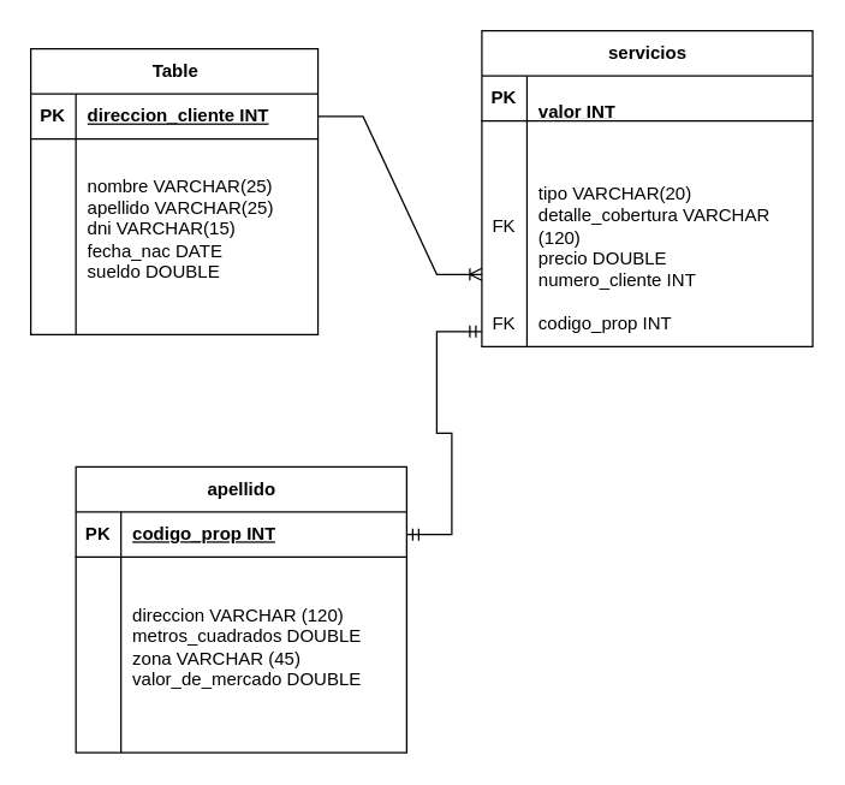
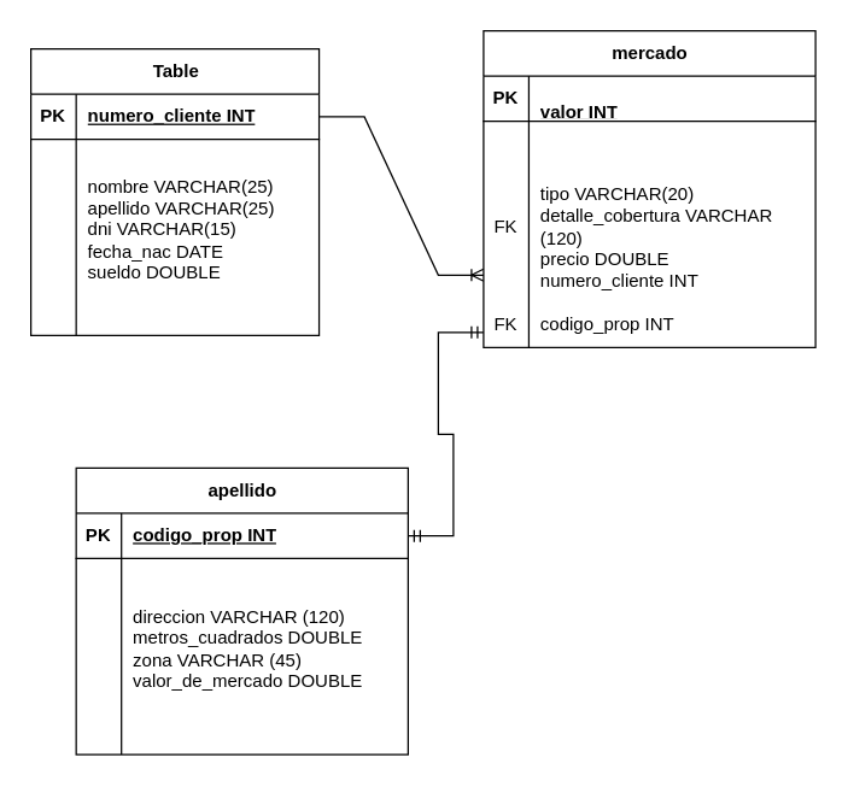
  <mxCell id="0" />
  <mxCell id="1" parent="0" />
  <mxCell id="2" value="Table" style="shape=table;startSize=30;container=1;collapsible=1;childLayout=tableLayout;fixedRows=1;rowLines=0;fontStyle=1;align=center;resizeLast=1;html=1;" vertex="1" parent="1"><mxGeometry x="20" y="32" width="191" height="190" as="geometry" /></mxCell>
  <mxCell id="3" value="" style="shape=tableRow;horizontal=0;startSize=0;swimlaneHead=0;swimlaneBody=0;fillColor=none;collapsible=0;dropTarget=0;points=[[0,0.5],[1,0.5]];portConstraint=eastwest;top=0;left=0;right=0;bottom=1;" vertex="1" parent="2"><mxGeometry y="30" width="191" height="30" as="geometry" /></mxCell>
  <mxCell id="4" value="PK" style="shape=partialRectangle;connectable=0;fillColor=none;top=0;left=0;bottom=0;right=0;fontStyle=1;overflow=hidden;whiteSpace=wrap;html=1;" vertex="1" parent="3"><mxGeometry width="30" height="30" as="geometry"><mxRectangle width="30" height="30" as="alternateBounds" /></mxGeometry></mxCell>
- <mxCell id="5" value="direccion_cliente INT" style="shape=partialRectangle;connectable=0;fillColor=none;top=0;left=0;bottom=0;right=0;align=left;spacingLeft=6;fontStyle=5;overflow=hidden;whiteSpace=wrap;html=1;" vertex="1" parent="3"><mxGeometry x="30" width="161" height="30" as="geometry"><mxRectangle width="161" height="30" as="alternateBounds" /></mxGeometry></mxCell>
+ <mxCell id="5" value="numero_cliente INT" style="shape=partialRectangle;connectable=0;fillColor=none;top=0;left=0;bottom=0;right=0;align=left;spacingLeft=6;fontStyle=5;overflow=hidden;whiteSpace=wrap;html=1;" vertex="1" parent="3"><mxGeometry x="30" width="161" height="30" as="geometry"><mxRectangle width="161" height="30" as="alternateBounds" /></mxGeometry></mxCell>
  <mxCell id="6" value="" style="shape=tableRow;horizontal=0;startSize=0;swimlaneHead=0;swimlaneBody=0;fillColor=none;collapsible=0;dropTarget=0;points=[[0,0.5],[1,0.5]];portConstraint=eastwest;top=0;left=0;right=0;bottom=0;" vertex="1" parent="2"><mxGeometry y="60" width="191" height="20" as="geometry" /></mxCell>
  <mxCell id="7" value="" style="shape=partialRectangle;connectable=0;fillColor=none;top=0;left=0;bottom=0;right=0;editable=1;overflow=hidden;whiteSpace=wrap;html=1;" vertex="1" parent="6"><mxGeometry width="30" height="20" as="geometry"><mxRectangle width="30" height="20" as="alternateBounds" /></mxGeometry></mxCell>
  <mxCell id="8" value="" style="shape=partialRectangle;connectable=0;fillColor=none;top=0;left=0;bottom=0;right=0;align=left;spacingLeft=6;overflow=hidden;whiteSpace=wrap;html=1;" vertex="1" parent="6"><mxGeometry x="30" width="161" height="20" as="geometry"><mxRectangle width="161" height="20" as="alternateBounds" /></mxGeometry></mxCell>
  <mxCell id="9" value="" style="shape=tableRow;horizontal=0;startSize=0;swimlaneHead=0;swimlaneBody=0;fillColor=none;collapsible=0;dropTarget=0;points=[[0,0.5],[1,0.5]];portConstraint=eastwest;top=0;left=0;right=0;bottom=0;" vertex="1" parent="2"><mxGeometry y="80" width="191" height="80" as="geometry" /></mxCell>
  <mxCell id="10" value="" style="shape=partialRectangle;connectable=0;fillColor=none;top=0;left=0;bottom=0;right=0;editable=1;overflow=hidden;whiteSpace=wrap;html=1;" vertex="1" parent="9"><mxGeometry width="30" height="80" as="geometry"><mxRectangle width="30" height="80" as="alternateBounds" /></mxGeometry></mxCell>
  <mxCell id="11" value="&lt;div&gt;nombre VARCHAR(25)&amp;nbsp;&lt;/div&gt;&lt;div&gt;apellido&amp;nbsp;VARCHAR(25)&lt;/div&gt;&lt;div&gt;dni&amp;nbsp;VARCHAR(15)&lt;/div&gt;&lt;div&gt;fecha_nac DATE&lt;/div&gt;&lt;div&gt;sueldo DOUBLE&lt;/div&gt;" style="shape=partialRectangle;connectable=0;fillColor=none;top=0;left=0;bottom=0;right=0;align=left;spacingLeft=6;overflow=hidden;whiteSpace=wrap;html=1;" vertex="1" parent="9"><mxGeometry x="30" width="161" height="80" as="geometry"><mxRectangle width="161" height="80" as="alternateBounds" /></mxGeometry></mxCell>
  <mxCell id="12" value="" style="shape=tableRow;horizontal=0;startSize=0;swimlaneHead=0;swimlaneBody=0;fillColor=none;collapsible=0;dropTarget=0;points=[[0,0.5],[1,0.5]];portConstraint=eastwest;top=0;left=0;right=0;bottom=0;" vertex="1" parent="2"><mxGeometry y="160" width="191" height="30" as="geometry" /></mxCell>
  <mxCell id="13" value="" style="shape=partialRectangle;connectable=0;fillColor=none;top=0;left=0;bottom=0;right=0;editable=1;overflow=hidden;whiteSpace=wrap;html=1;" vertex="1" parent="12"><mxGeometry width="30" height="30" as="geometry"><mxRectangle width="30" height="30" as="alternateBounds" /></mxGeometry></mxCell>
  <mxCell id="14" value="" style="shape=partialRectangle;connectable=0;fillColor=none;top=0;left=0;bottom=0;right=0;align=left;spacingLeft=6;overflow=hidden;whiteSpace=wrap;html=1;" vertex="1" parent="12"><mxGeometry x="30" width="161" height="30" as="geometry"><mxRectangle width="161" height="30" as="alternateBounds" /></mxGeometry></mxCell>
- <mxCell id="15" value="servicios" style="shape=table;startSize=30;container=1;collapsible=1;childLayout=tableLayout;fixedRows=1;rowLines=0;fontStyle=1;align=center;resizeLast=1;html=1;" vertex="1" parent="1"><mxGeometry x="320" y="20" width="220" height="210" as="geometry" /></mxCell>
+ <mxCell id="15" value="mercado" style="shape=table;startSize=30;container=1;collapsible=1;childLayout=tableLayout;fixedRows=1;rowLines=0;fontStyle=1;align=center;resizeLast=1;html=1;" vertex="1" parent="1"><mxGeometry x="320" y="20" width="220" height="210" as="geometry" /></mxCell>
  <mxCell id="16" value="" style="shape=tableRow;horizontal=0;startSize=0;swimlaneHead=0;swimlaneBody=0;fillColor=none;collapsible=0;dropTarget=0;points=[[0,0.5],[1,0.5]];portConstraint=eastwest;top=0;left=0;right=0;bottom=1;" vertex="1" parent="15"><mxGeometry y="30" width="220" height="30" as="geometry" /></mxCell>
  <mxCell id="17" value="PK" style="shape=partialRectangle;connectable=0;fillColor=none;top=0;left=0;bottom=0;right=0;fontStyle=1;overflow=hidden;whiteSpace=wrap;html=1;" vertex="1" parent="16"><mxGeometry width="30.0" height="30" as="geometry"><mxRectangle width="30.0" height="30" as="alternateBounds" /></mxGeometry></mxCell>
  <mxCell id="18" value="&lt;br&gt;&lt;div&gt;valor INT&lt;/div&gt;&lt;div&gt;&lt;br&gt;&lt;/div&gt;&lt;div&gt;&lt;br/&gt;&lt;/div&gt;" style="shape=partialRectangle;connectable=0;fillColor=none;top=0;left=0;bottom=0;right=0;align=left;spacingLeft=6;fontStyle=5;overflow=hidden;whiteSpace=wrap;html=1;" vertex="1" parent="16"><mxGeometry x="30.0" width="190.0" height="30" as="geometry"><mxRectangle width="190.0" height="30" as="alternateBounds" /></mxGeometry></mxCell>
  <mxCell id="19" value="" style="shape=tableRow;horizontal=0;startSize=0;swimlaneHead=0;swimlaneBody=0;fillColor=none;collapsible=0;dropTarget=0;points=[[0,0.5],[1,0.5]];portConstraint=eastwest;top=0;left=0;right=0;bottom=0;" vertex="1" parent="15"><mxGeometry y="60" width="220" height="20" as="geometry" /></mxCell>
  <mxCell id="20" value="" style="shape=partialRectangle;connectable=0;fillColor=none;top=0;left=0;bottom=0;right=0;editable=1;overflow=hidden;whiteSpace=wrap;html=1;" vertex="1" parent="19"><mxGeometry width="30.0" height="20" as="geometry"><mxRectangle width="30.0" height="20" as="alternateBounds" /></mxGeometry></mxCell>
  <mxCell id="21" value="" style="shape=partialRectangle;connectable=0;fillColor=none;top=0;left=0;bottom=0;right=0;align=left;spacingLeft=6;overflow=hidden;whiteSpace=wrap;html=1;" vertex="1" parent="19"><mxGeometry x="30.0" width="190.0" height="20" as="geometry"><mxRectangle width="190.0" height="20" as="alternateBounds" /></mxGeometry></mxCell>
  <mxCell id="22" value="" style="shape=tableRow;horizontal=0;startSize=0;swimlaneHead=0;swimlaneBody=0;fillColor=none;collapsible=0;dropTarget=0;points=[[0,0.5],[1,0.5]];portConstraint=eastwest;top=0;left=0;right=0;bottom=0;" vertex="1" parent="15"><mxGeometry y="80" width="220" height="100" as="geometry" /></mxCell>
  <mxCell id="23" value="&lt;div&gt;FK&lt;/div&gt;" style="shape=partialRectangle;connectable=0;fillColor=none;top=0;left=0;bottom=0;right=0;editable=1;overflow=hidden;whiteSpace=wrap;html=1;" vertex="1" parent="22"><mxGeometry width="30.0" height="100" as="geometry"><mxRectangle width="30.0" height="100" as="alternateBounds" /></mxGeometry></mxCell>
  <mxCell id="24" value="&lt;div&gt;&lt;br&gt;&lt;/div&gt;&lt;div&gt;tipo VARCHAR(20)&lt;/div&gt;&lt;div&gt;detalle_cobertura VARCHAR (120)&lt;/div&gt;&lt;div&gt;precio DOUBLE&lt;/div&gt;&lt;div&gt;numero_cliente INT&lt;/div&gt;" style="shape=partialRectangle;connectable=0;fillColor=none;top=0;left=0;bottom=0;right=0;align=left;spacingLeft=6;overflow=hidden;whiteSpace=wrap;html=1;" vertex="1" parent="22"><mxGeometry x="30.0" width="190.0" height="100" as="geometry"><mxRectangle width="190.0" height="100" as="alternateBounds" /></mxGeometry></mxCell>
  <mxCell id="25" value="" style="shape=tableRow;horizontal=0;startSize=0;swimlaneHead=0;swimlaneBody=0;fillColor=none;collapsible=0;dropTarget=0;points=[[0,0.5],[1,0.5]];portConstraint=eastwest;top=0;left=0;right=0;bottom=0;" vertex="1" parent="15"><mxGeometry y="180" width="220" height="30" as="geometry" /></mxCell>
  <mxCell id="26" value="FK" style="shape=partialRectangle;connectable=0;fillColor=none;top=0;left=0;bottom=0;right=0;editable=1;overflow=hidden;whiteSpace=wrap;html=1;" vertex="1" parent="25"><mxGeometry width="30.0" height="30" as="geometry"><mxRectangle width="30.0" height="30" as="alternateBounds" /></mxGeometry></mxCell>
  <mxCell id="27" value="codigo_prop INT" style="shape=partialRectangle;connectable=0;fillColor=none;top=0;left=0;bottom=0;right=0;align=left;spacingLeft=6;overflow=hidden;whiteSpace=wrap;html=1;" vertex="1" parent="25"><mxGeometry x="30.0" width="190.0" height="30" as="geometry"><mxRectangle width="190.0" height="30" as="alternateBounds" /></mxGeometry></mxCell>
  <mxCell id="28" value="apellido" style="shape=table;startSize=30;container=1;collapsible=1;childLayout=tableLayout;fixedRows=1;rowLines=0;fontStyle=1;align=center;resizeLast=1;html=1;" vertex="1" parent="1"><mxGeometry x="50" y="310" width="220" height="190" as="geometry" /></mxCell>
  <mxCell id="29" value="" style="shape=tableRow;horizontal=0;startSize=0;swimlaneHead=0;swimlaneBody=0;fillColor=none;collapsible=0;dropTarget=0;points=[[0,0.5],[1,0.5]];portConstraint=eastwest;top=0;left=0;right=0;bottom=1;" vertex="1" parent="28"><mxGeometry y="30" width="220" height="30" as="geometry" /></mxCell>
  <mxCell id="30" value="PK" style="shape=partialRectangle;connectable=0;fillColor=none;top=0;left=0;bottom=0;right=0;fontStyle=1;overflow=hidden;whiteSpace=wrap;html=1;" vertex="1" parent="29"><mxGeometry width="30" height="30" as="geometry"><mxRectangle width="30" height="30" as="alternateBounds" /></mxGeometry></mxCell>
  <mxCell id="31" value="codigo_prop INT" style="shape=partialRectangle;connectable=0;fillColor=none;top=0;left=0;bottom=0;right=0;align=left;spacingLeft=6;fontStyle=5;overflow=hidden;whiteSpace=wrap;html=1;" vertex="1" parent="29"><mxGeometry x="30" width="190" height="30" as="geometry"><mxRectangle width="190" height="30" as="alternateBounds" /></mxGeometry></mxCell>
  <mxCell id="32" value="" style="shape=tableRow;horizontal=0;startSize=0;swimlaneHead=0;swimlaneBody=0;fillColor=none;collapsible=0;dropTarget=0;points=[[0,0.5],[1,0.5]];portConstraint=eastwest;top=0;left=0;right=0;bottom=0;" vertex="1" parent="28"><mxGeometry y="60" width="220" height="20" as="geometry" /></mxCell>
  <mxCell id="33" value="" style="shape=partialRectangle;connectable=0;fillColor=none;top=0;left=0;bottom=0;right=0;editable=1;overflow=hidden;whiteSpace=wrap;html=1;" vertex="1" parent="32"><mxGeometry width="30" height="20" as="geometry"><mxRectangle width="30" height="20" as="alternateBounds" /></mxGeometry></mxCell>
  <mxCell id="34" value="" style="shape=partialRectangle;connectable=0;fillColor=none;top=0;left=0;bottom=0;right=0;align=left;spacingLeft=6;overflow=hidden;whiteSpace=wrap;html=1;" vertex="1" parent="32"><mxGeometry x="30" width="190" height="20" as="geometry"><mxRectangle width="190" height="20" as="alternateBounds" /></mxGeometry></mxCell>
  <mxCell id="35" value="" style="shape=tableRow;horizontal=0;startSize=0;swimlaneHead=0;swimlaneBody=0;fillColor=none;collapsible=0;dropTarget=0;points=[[0,0.5],[1,0.5]];portConstraint=eastwest;top=0;left=0;right=0;bottom=0;" vertex="1" parent="28"><mxGeometry y="80" width="220" height="80" as="geometry" /></mxCell>
  <mxCell id="36" value="" style="shape=partialRectangle;connectable=0;fillColor=none;top=0;left=0;bottom=0;right=0;editable=1;overflow=hidden;whiteSpace=wrap;html=1;" vertex="1" parent="35"><mxGeometry width="30" height="80" as="geometry"><mxRectangle width="30" height="80" as="alternateBounds" /></mxGeometry></mxCell>
  <mxCell id="37" value="&lt;div&gt;direccion VARCHAR (120)&lt;/div&gt;&lt;div&gt;metros_cuadrados DOUBLE&lt;/div&gt;&lt;div&gt;zona VARCHAR (45)&lt;/div&gt;&lt;div&gt;valor_de_mercado DOUBLE&lt;/div&gt;" style="shape=partialRectangle;connectable=0;fillColor=none;top=0;left=0;bottom=0;right=0;align=left;spacingLeft=6;overflow=hidden;whiteSpace=wrap;html=1;" vertex="1" parent="35"><mxGeometry x="30" width="190" height="80" as="geometry"><mxRectangle width="190" height="80" as="alternateBounds" /></mxGeometry></mxCell>
  <mxCell id="38" value="" style="shape=tableRow;horizontal=0;startSize=0;swimlaneHead=0;swimlaneBody=0;fillColor=none;collapsible=0;dropTarget=0;points=[[0,0.5],[1,0.5]];portConstraint=eastwest;top=0;left=0;right=0;bottom=0;" vertex="1" parent="28"><mxGeometry y="160" width="220" height="30" as="geometry" /></mxCell>
  <mxCell id="39" value="" style="shape=partialRectangle;connectable=0;fillColor=none;top=0;left=0;bottom=0;right=0;editable=1;overflow=hidden;whiteSpace=wrap;html=1;" vertex="1" parent="38"><mxGeometry width="30" height="30" as="geometry"><mxRectangle width="30" height="30" as="alternateBounds" /></mxGeometry></mxCell>
  <mxCell id="40" value="" style="shape=partialRectangle;connectable=0;fillColor=none;top=0;left=0;bottom=0;right=0;align=left;spacingLeft=6;overflow=hidden;whiteSpace=wrap;html=1;" vertex="1" parent="38"><mxGeometry x="30" width="190" height="30" as="geometry"><mxRectangle width="190" height="30" as="alternateBounds" /></mxGeometry></mxCell>
  <mxCell id="41" value="" style="edgeStyle=entityRelationEdgeStyle;fontSize=12;html=1;endArrow=ERoneToMany;rounded=0;" edge="1" parent="1" source="3"><mxGeometry width="100" height="100" relative="1" as="geometry"><mxPoint x="220" y="210" as="sourcePoint" /><mxPoint x="320" y="182" as="targetPoint" /></mxGeometry></mxCell>
  <mxCell id="42" value="" style="edgeStyle=entityRelationEdgeStyle;fontSize=12;html=1;endArrow=ERmandOne;startArrow=ERmandOne;rounded=0;exitX=1;exitY=0.5;exitDx=0;exitDy=0;" edge="1" parent="1" source="29"><mxGeometry width="100" height="100" relative="1" as="geometry"><mxPoint x="100" y="395" as="sourcePoint" /><mxPoint x="320" y="220" as="targetPoint" /></mxGeometry></mxCell>
